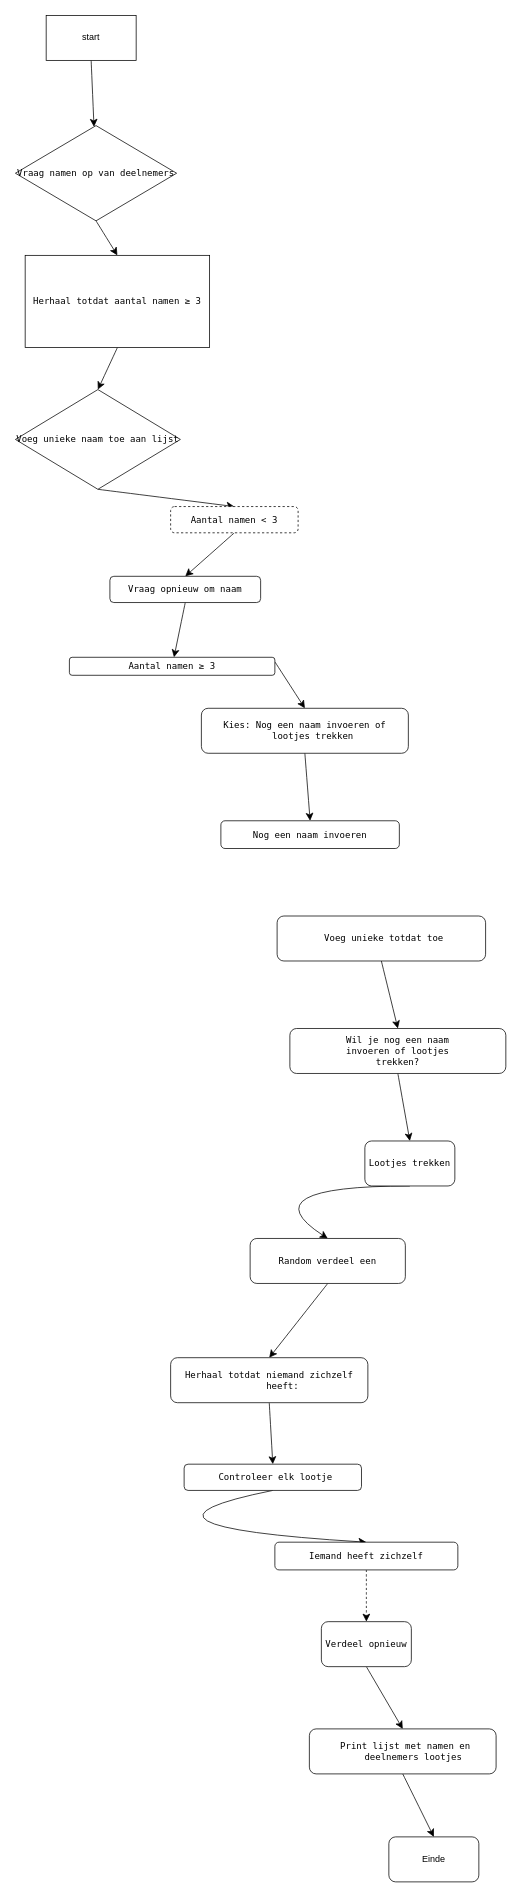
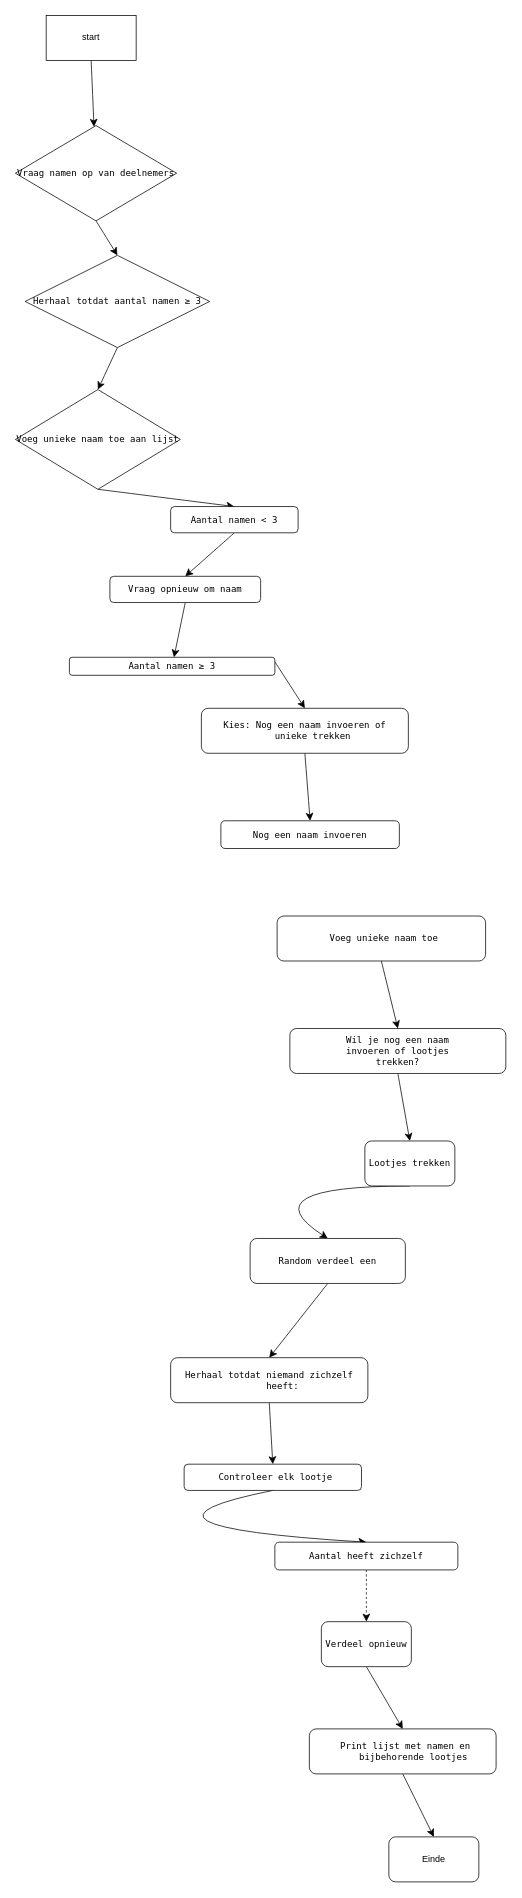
  <mxCell id="0" />
  <mxCell id="1" parent="0" />
  <mxCell id="2" style="edgeStyle=none;curved=1;rounded=0;orthogonalLoop=1;jettySize=auto;html=1;exitX=0.5;exitY=1;exitDx=0;exitDy=0;fontSize=12;startSize=8;endSize=8;" edge="1" parent="1" source="3" target="5"><mxGeometry relative="1" as="geometry"><mxPoint x="122" y="168.36" as="targetPoint" /></mxGeometry></mxCell>
  <mxCell id="3" value="start" style="rounded=0;whiteSpace=wrap;html=1;" vertex="1" parent="1"><mxGeometry x="61" y="20" width="120" height="60" as="geometry" /></mxCell>
  <mxCell id="4" style="edgeStyle=none;curved=1;rounded=0;orthogonalLoop=1;jettySize=auto;html=1;exitX=0.5;exitY=1;exitDx=0;exitDy=0;entryX=0.5;entryY=0;entryDx=0;entryDy=0;fontSize=12;startSize=8;endSize=8;" edge="1" parent="1" source="5" target="7"><mxGeometry relative="1" as="geometry" /></mxCell>
  <mxCell id="5" value="&lt;pre&gt;Vraag namen op van deelnemers&lt;/pre&gt;" style="rhombus;whiteSpace=wrap;html=1;" vertex="1" parent="1"><mxGeometry x="20" y="167" width="215" height="127" as="geometry" /></mxCell>
  <mxCell id="6" style="edgeStyle=none;curved=1;rounded=0;orthogonalLoop=1;jettySize=auto;html=1;exitX=0.5;exitY=1;exitDx=0;exitDy=0;entryX=0.5;entryY=0;entryDx=0;entryDy=0;fontSize=12;startSize=8;endSize=8;" edge="1" parent="1" source="7" target="9"><mxGeometry relative="1" as="geometry" /></mxCell>
- <mxCell id="7" value="&lt;pre&gt;Herhaal totdat aantal namen ≥ 3&lt;/pre&gt;" style="whiteSpace=wrap;html=1;rounded=0;" vertex="1" parent="1"><mxGeometry x="33" y="340" width="246" height="123" as="geometry" /></mxCell>
+ <mxCell id="7" value="&lt;pre&gt;Herhaal totdat aantal namen ≥ 3&lt;/pre&gt;" style="rhombus;whiteSpace=wrap;html=1;" vertex="1" parent="1"><mxGeometry x="33" y="340" width="246" height="123" as="geometry" /></mxCell>
  <mxCell id="8" style="edgeStyle=none;curved=1;rounded=0;orthogonalLoop=1;jettySize=auto;html=1;exitX=0.5;exitY=1;exitDx=0;exitDy=0;entryX=0.5;entryY=0;entryDx=0;entryDy=0;fontSize=12;startSize=8;endSize=8;" edge="1" parent="1" source="9" target="11"><mxGeometry relative="1" as="geometry" /></mxCell>
  <mxCell id="9" value="&lt;pre&gt;Voeg unieke naam toe aan lijst&lt;/pre&gt;" style="rhombus;whiteSpace=wrap;html=1;" vertex="1" parent="1"><mxGeometry x="20" y="519" width="220" height="133" as="geometry" /></mxCell>
  <mxCell id="10" style="edgeStyle=none;curved=1;rounded=0;orthogonalLoop=1;jettySize=auto;html=1;exitX=0.5;exitY=1;exitDx=0;exitDy=0;entryX=0.5;entryY=0;entryDx=0;entryDy=0;fontSize=12;startSize=8;endSize=8;" edge="1" parent="1" source="11" target="13"><mxGeometry relative="1" as="geometry" /></mxCell>
- <mxCell id="11" value="&lt;pre&gt;Aantal namen &amp;lt; 3&lt;/pre&gt;" style="rounded=1;whiteSpace=wrap;html=1;dashed=1;" vertex="1" parent="1"><mxGeometry x="227" y="675" width="170" height="35" as="geometry" /></mxCell>
+ <mxCell id="11" value="&lt;pre&gt;Aantal namen &amp;lt; 3&lt;/pre&gt;" style="rounded=1;whiteSpace=wrap;html=1;" vertex="1" parent="1"><mxGeometry x="227" y="675" width="170" height="35" as="geometry" /></mxCell>
  <mxCell id="12" style="edgeStyle=none;curved=1;rounded=0;orthogonalLoop=1;jettySize=auto;html=1;exitX=0.5;exitY=1;exitDx=0;exitDy=0;fontSize=12;startSize=8;endSize=8;" edge="1" parent="1" source="13" target="15"><mxGeometry relative="1" as="geometry" /></mxCell>
  <mxCell id="13" value="&lt;pre&gt;Vraag opnieuw om naam&lt;/pre&gt;" style="rounded=1;whiteSpace=wrap;html=1;" vertex="1" parent="1"><mxGeometry x="146" y="768" width="201" height="35" as="geometry" /></mxCell>
  <mxCell id="14" style="edgeStyle=none;curved=1;rounded=0;orthogonalLoop=1;jettySize=auto;html=1;exitX=1;exitY=0.25;exitDx=0;exitDy=0;entryX=0.5;entryY=0;entryDx=0;entryDy=0;fontSize=12;startSize=8;endSize=8;" edge="1" parent="1" source="15" target="17"><mxGeometry relative="1" as="geometry" /></mxCell>
  <mxCell id="15" value="&lt;pre&gt;Aantal namen ≥ 3&lt;/pre&gt;" style="rounded=1;whiteSpace=wrap;html=1;" vertex="1" parent="1"><mxGeometry x="92" y="876" width="274" height="24" as="geometry" /></mxCell>
  <mxCell id="16" style="edgeStyle=none;curved=1;rounded=0;orthogonalLoop=1;jettySize=auto;html=1;exitX=0.5;exitY=1;exitDx=0;exitDy=0;entryX=0.5;entryY=0;entryDx=0;entryDy=0;fontSize=12;startSize=8;endSize=8;" edge="1" parent="1" source="17" target="18"><mxGeometry relative="1" as="geometry" /></mxCell>
- <mxCell id="17" value="&lt;pre&gt;Kies: Nog een naam invoeren of&lt;br/&gt;   lootjes trekken&lt;/pre&gt;" style="rounded=1;whiteSpace=wrap;html=1;" vertex="1" parent="1"><mxGeometry x="268" y="944" width="276" height="60" as="geometry" /></mxCell>
+ <mxCell id="17" value="&lt;pre&gt;Kies: Nog een naam invoeren of&lt;br/&gt;   unieke trekken&lt;/pre&gt;" style="rounded=1;whiteSpace=wrap;html=1;" vertex="1" parent="1"><mxGeometry x="268" y="944" width="276" height="60" as="geometry" /></mxCell>
  <mxCell id="18" value="&lt;pre&gt;Nog een naam invoeren&lt;/pre&gt;" style="rounded=1;whiteSpace=wrap;html=1;" vertex="1" parent="1"><mxGeometry x="294" y="1094" width="238" height="37" as="geometry" /></mxCell>
  <mxCell id="19" style="edgeStyle=none;curved=1;rounded=0;orthogonalLoop=1;jettySize=auto;html=1;exitX=0.5;exitY=1;exitDx=0;exitDy=0;entryX=0.5;entryY=0;entryDx=0;entryDy=0;fontSize=12;startSize=8;endSize=8;" edge="1" parent="1" source="20" target="22"><mxGeometry relative="1" as="geometry" /></mxCell>
- <mxCell id="20" value="&lt;pre&gt; Voeg unieke totdat toe&lt;br&gt;&lt;/pre&gt;" style="rounded=1;whiteSpace=wrap;html=1;" vertex="1" parent="1"><mxGeometry x="369" y="1221" width="278" height="60" as="geometry" /></mxCell>
+ <mxCell id="20" value="&lt;pre&gt; Voeg unieke naam toe&lt;br&gt;&lt;/pre&gt;" style="rounded=1;whiteSpace=wrap;html=1;" vertex="1" parent="1"><mxGeometry x="369" y="1221" width="278" height="60" as="geometry" /></mxCell>
  <mxCell id="21" style="edgeStyle=none;curved=1;rounded=0;orthogonalLoop=1;jettySize=auto;html=1;exitX=0.5;exitY=1;exitDx=0;exitDy=0;entryX=0.5;entryY=0;entryDx=0;entryDy=0;fontSize=12;startSize=8;endSize=8;" edge="1" parent="1" source="22" target="24"><mxGeometry relative="1" as="geometry" /></mxCell>
  <mxCell id="22" value="&lt;pre&gt;Wil je nog een naam&lt;br/&gt;invoeren of lootjes&lt;br/&gt;trekken?&lt;/pre&gt;" style="rounded=1;whiteSpace=wrap;html=1;" vertex="1" parent="1"><mxGeometry x="386" y="1371" width="288" height="60" as="geometry" /></mxCell>
  <mxCell id="23" style="edgeStyle=none;curved=1;rounded=0;orthogonalLoop=1;jettySize=auto;html=1;exitX=0.5;exitY=1;exitDx=0;exitDy=0;entryX=0.5;entryY=0;entryDx=0;entryDy=0;fontSize=12;startSize=8;endSize=8;" edge="1" parent="1" source="24" target="26"><mxGeometry relative="1" as="geometry"><Array as="points"><mxPoint x="329" y="1581" /></Array></mxGeometry></mxCell>
  <mxCell id="24" value="&lt;pre&gt;Lootjes trekken&lt;/pre&gt;" style="rounded=1;whiteSpace=wrap;html=1;" vertex="1" parent="1"><mxGeometry x="486" y="1521" width="120" height="60" as="geometry" /></mxCell>
  <mxCell id="25" style="edgeStyle=none;curved=1;rounded=0;orthogonalLoop=1;jettySize=auto;html=1;exitX=0.5;exitY=1;exitDx=0;exitDy=0;entryX=0.5;entryY=0;entryDx=0;entryDy=0;fontSize=12;startSize=8;endSize=8;" edge="1" parent="1" source="26" target="28"><mxGeometry relative="1" as="geometry" /></mxCell>
  <mxCell id="26" value="&lt;pre&gt;Random verdeel een&lt;/pre&gt;" style="rounded=1;whiteSpace=wrap;html=1;" vertex="1" parent="1"><mxGeometry x="333" y="1651" width="207" height="60" as="geometry" /></mxCell>
  <mxCell id="27" style="edgeStyle=none;curved=1;rounded=0;orthogonalLoop=1;jettySize=auto;html=1;exitX=0.5;exitY=1;exitDx=0;exitDy=0;entryX=0.5;entryY=0;entryDx=0;entryDy=0;fontSize=12;startSize=8;endSize=8;" edge="1" parent="1" source="28" target="30"><mxGeometry relative="1" as="geometry" /></mxCell>
  <mxCell id="28" value="&lt;pre&gt;Herhaal totdat niemand zichzelf&lt;br/&gt;     heeft:&lt;/pre&gt;" style="rounded=1;whiteSpace=wrap;html=1;" vertex="1" parent="1"><mxGeometry x="227" y="1810" width="263" height="60" as="geometry" /></mxCell>
  <mxCell id="29" style="edgeStyle=none;curved=1;rounded=0;orthogonalLoop=1;jettySize=auto;html=1;exitX=0.5;exitY=1;exitDx=0;exitDy=0;entryX=0.5;entryY=0;entryDx=0;entryDy=0;fontSize=12;startSize=8;endSize=8;" edge="1" parent="1" source="30" target="32"><mxGeometry relative="1" as="geometry"><Array as="points"><mxPoint x="130" y="2034" /></Array></mxGeometry></mxCell>
  <mxCell id="30" value="&lt;pre&gt; Controleer elk lootje&lt;/pre&gt;" style="rounded=1;whiteSpace=wrap;html=1;" vertex="1" parent="1"><mxGeometry x="245" y="1952" width="236.5" height="35" as="geometry" /></mxCell>
  <mxCell id="31" style="edgeStyle=none;curved=1;rounded=0;orthogonalLoop=1;jettySize=auto;html=1;exitX=0.5;exitY=1;exitDx=0;exitDy=0;fontSize=12;startSize=8;endSize=8;dashed=1;" edge="1" parent="1" source="32" target="34"><mxGeometry relative="1" as="geometry" /></mxCell>
- <mxCell id="32" value="&lt;pre&gt;Iemand heeft zichzelf&lt;/pre&gt;" style="rounded=1;whiteSpace=wrap;html=1;" vertex="1" parent="1"><mxGeometry x="366" y="2056" width="244" height="37" as="geometry" /></mxCell>
+ <mxCell id="32" value="&lt;pre&gt;Aantal heeft zichzelf&lt;/pre&gt;" style="rounded=1;whiteSpace=wrap;html=1;" vertex="1" parent="1"><mxGeometry x="366" y="2056" width="244" height="37" as="geometry" /></mxCell>
  <mxCell id="33" style="edgeStyle=none;curved=1;rounded=0;orthogonalLoop=1;jettySize=auto;html=1;exitX=0.5;exitY=1;exitDx=0;exitDy=0;entryX=0.5;entryY=0;entryDx=0;entryDy=0;fontSize=12;startSize=8;endSize=8;" edge="1" parent="1" source="34" target="36"><mxGeometry relative="1" as="geometry" /></mxCell>
  <mxCell id="34" value="&lt;pre&gt;Verdeel opnieuw&lt;/pre&gt;" style="rounded=1;whiteSpace=wrap;html=1;" vertex="1" parent="1"><mxGeometry x="428" y="2162" width="120" height="60" as="geometry" /></mxCell>
  <mxCell id="35" style="edgeStyle=none;curved=1;rounded=0;orthogonalLoop=1;jettySize=auto;html=1;exitX=0.5;exitY=1;exitDx=0;exitDy=0;entryX=0.5;entryY=0;entryDx=0;entryDy=0;fontSize=12;startSize=8;endSize=8;" edge="1" parent="1" source="36" target="37"><mxGeometry relative="1" as="geometry" /></mxCell>
- <mxCell id="36" value="&lt;pre&gt; Print lijst met namen en&lt;br/&gt;    deelnemers lootjes&lt;/pre&gt;" style="rounded=1;whiteSpace=wrap;html=1;" vertex="1" parent="1"><mxGeometry x="412" y="2305" width="249" height="60" as="geometry" /></mxCell>
+ <mxCell id="36" value="&lt;pre&gt; Print lijst met namen en&lt;br/&gt;    bijbehorende lootjes&lt;/pre&gt;" style="rounded=1;whiteSpace=wrap;html=1;" vertex="1" parent="1"><mxGeometry x="412" y="2305" width="249" height="60" as="geometry" /></mxCell>
  <mxCell id="37" value="Einde" style="rounded=1;whiteSpace=wrap;html=1;" vertex="1" parent="1"><mxGeometry x="518" y="2449" width="120" height="60" as="geometry" /></mxCell>
